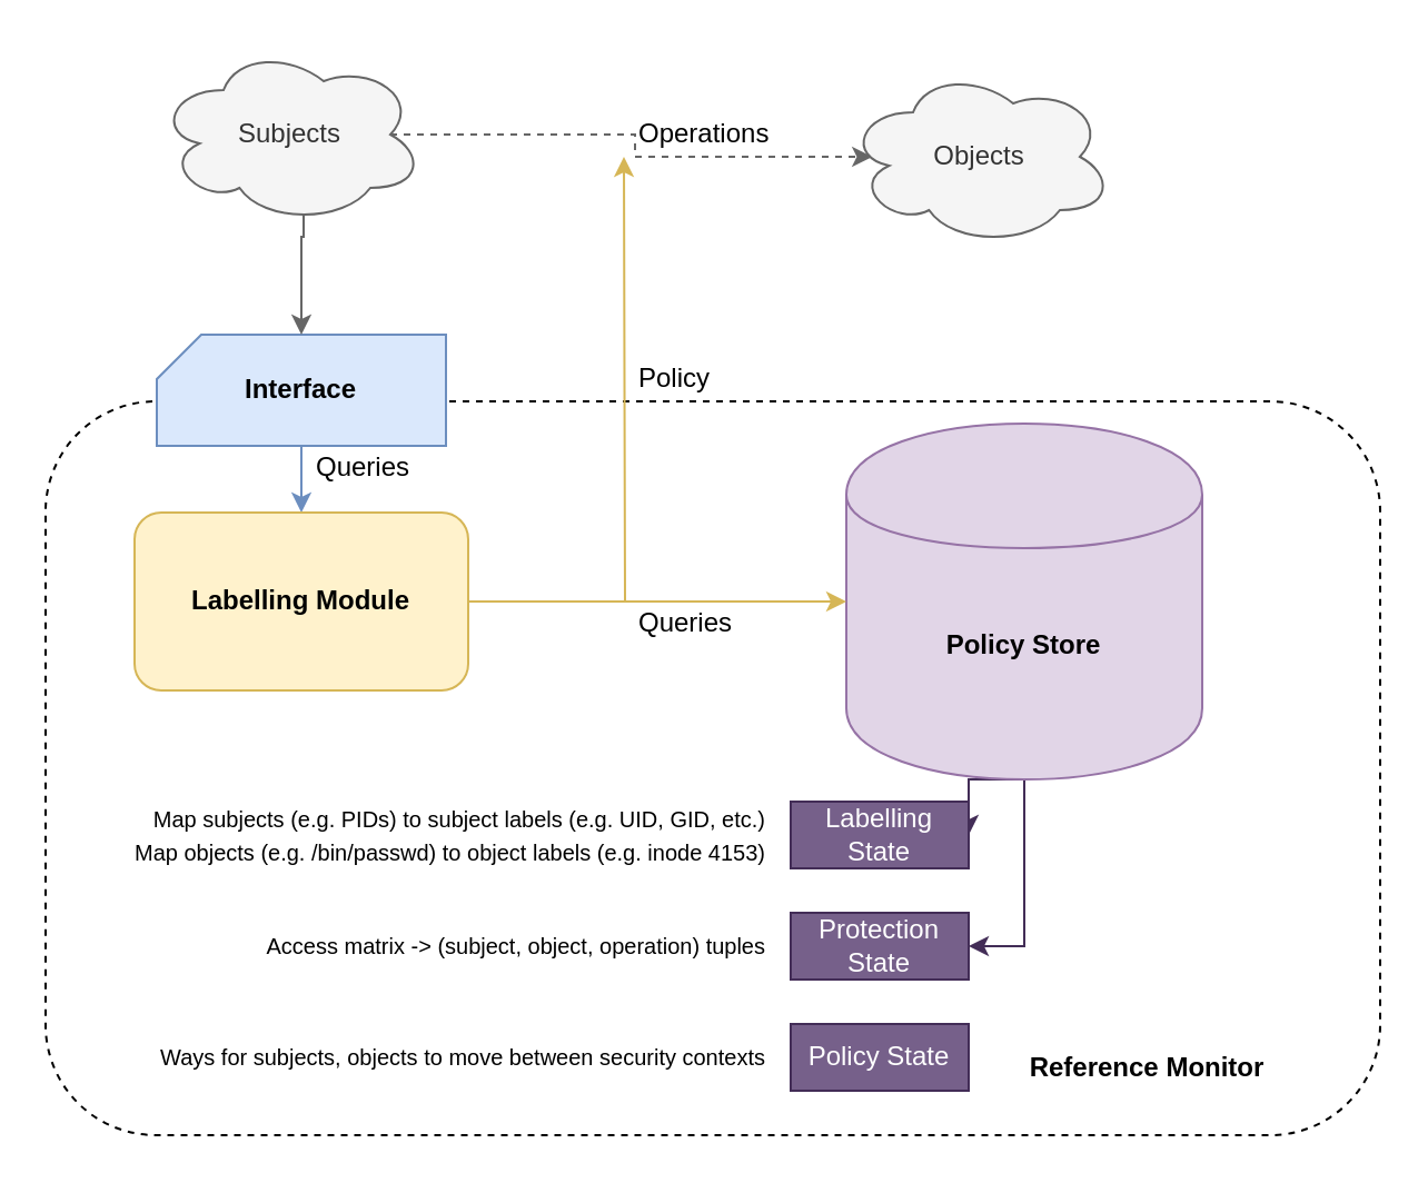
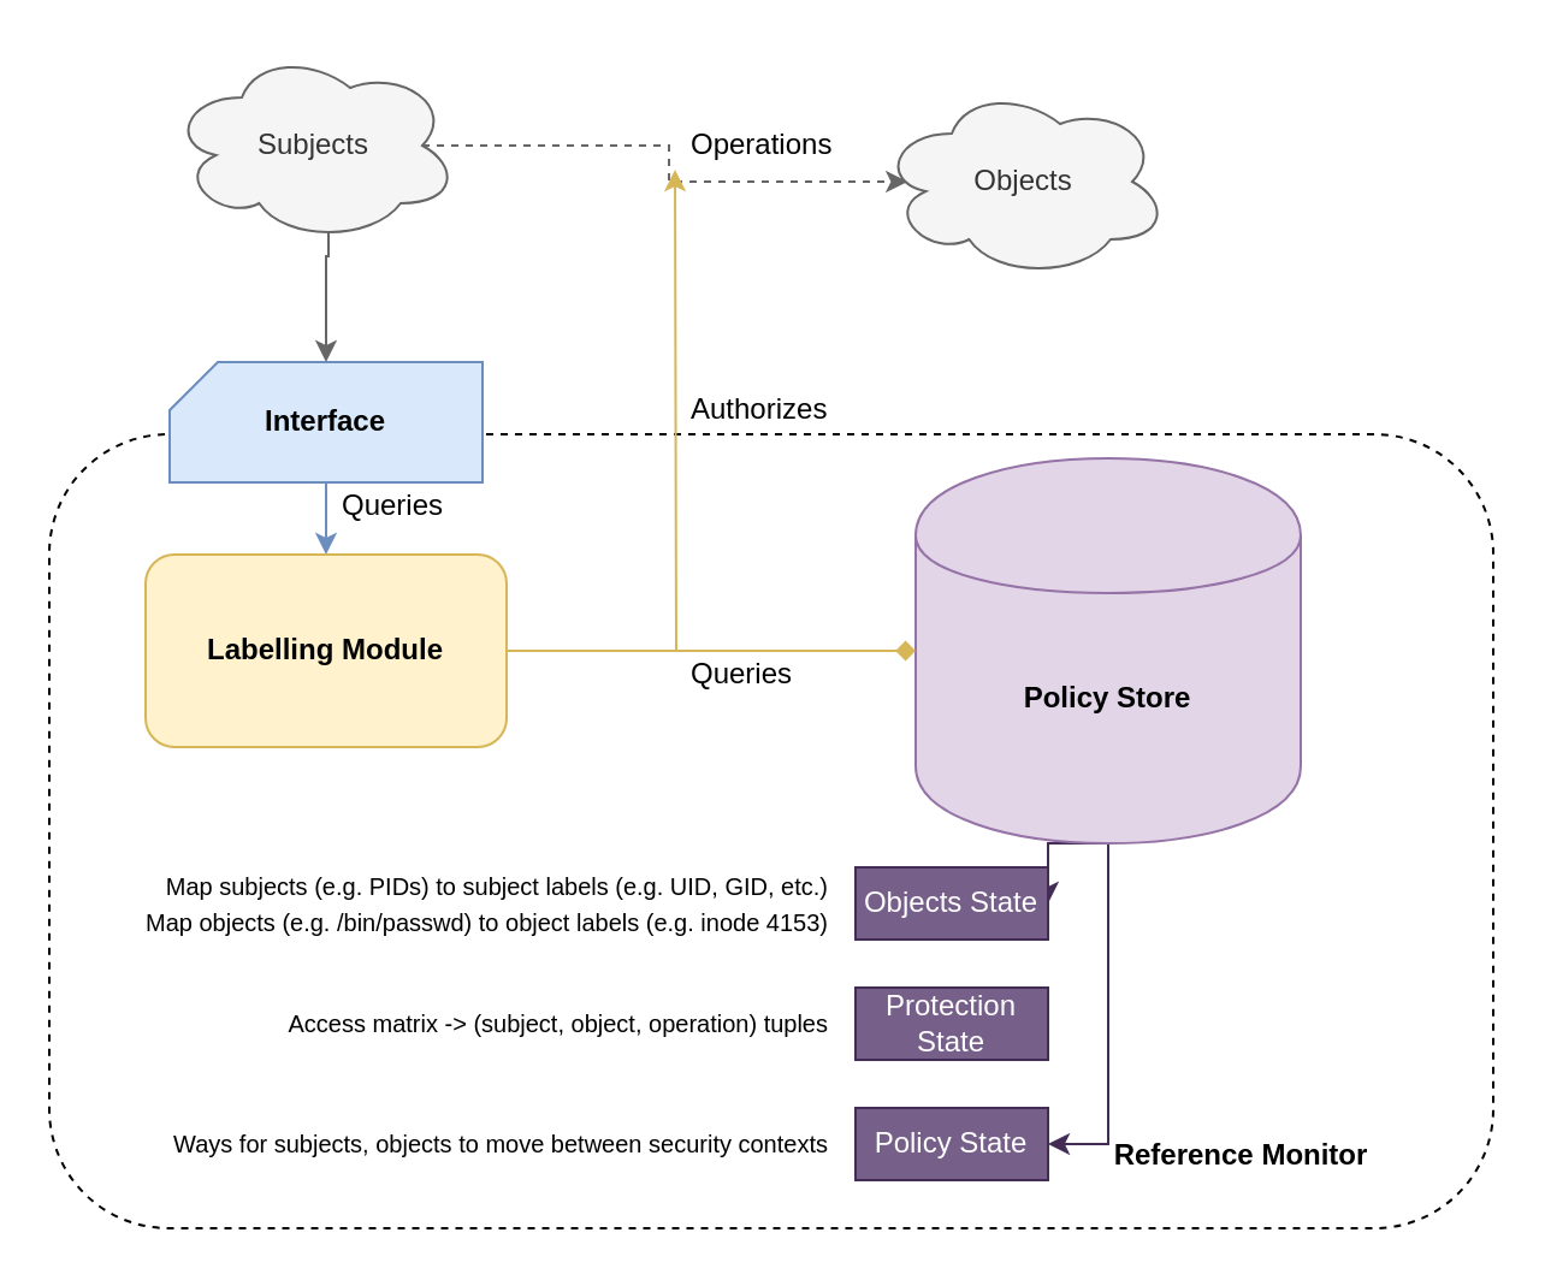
  <mxCell id="0" />
  <mxCell id="1" parent="0" />
  <mxCell id="2" value="" style="rounded=1;whiteSpace=wrap;html=1;dashed=1;fillColor=none;" vertex="1" parent="1"><mxGeometry x="20" y="180" width="600" height="330" as="geometry" /></mxCell>
  <mxCell id="3" style="edgeStyle=orthogonalEdgeStyle;rounded=0;orthogonalLoop=1;jettySize=auto;html=1;exitX=0.5;exitY=1;exitDx=0;exitDy=0;entryX=1;entryY=0.5;entryDx=0;entryDy=0;fillColor=#76608a;strokeColor=#432D57;" edge="1" parent="1" source="6" target="8"><mxGeometry relative="1" as="geometry" /></mxCell>
- <mxCell id="4" style="edgeStyle=orthogonalEdgeStyle;rounded=0;orthogonalLoop=1;jettySize=auto;html=1;exitX=0.5;exitY=1;exitDx=0;exitDy=0;entryX=1;entryY=0.5;entryDx=0;entryDy=0;fillColor=#76608a;strokeColor=#432D57;" edge="1" parent="1" source="6" target="9"><mxGeometry relative="1" as="geometry" /></mxCell>
+ <mxCell id="5" style="edgeStyle=orthogonalEdgeStyle;rounded=0;orthogonalLoop=1;jettySize=auto;html=1;exitX=0.5;exitY=1;exitDx=0;exitDy=0;entryX=1;entryY=0.5;entryDx=0;entryDy=0;fillColor=#76608a;strokeColor=#432D57;" edge="1" parent="1" source="6" target="10"><mxGeometry relative="1" as="geometry" /></mxCell>
  <mxCell id="6" value="&lt;b&gt;Policy Store&lt;/b&gt;" style="shape=cylinder;whiteSpace=wrap;html=1;boundedLbl=1;backgroundOutline=1;fillColor=#e1d5e7;strokeColor=#9673a6;" vertex="1" parent="1"><mxGeometry x="380" y="190" width="160" height="160" as="geometry" /></mxCell>
  <mxCell id="7" value="&lt;b&gt;Reference Monitor&lt;/b&gt;" style="text;html=1;align=center;verticalAlign=middle;resizable=0;points=[];autosize=1;" vertex="1" parent="1"><mxGeometry x="455" y="470" width="120" height="20" as="geometry" /></mxCell>
- <mxCell id="8" value="Labelling State" style="rounded=0;whiteSpace=wrap;html=1;fillColor=#76608a;strokeColor=#432D57;fontColor=#ffffff;" vertex="1" parent="1"><mxGeometry x="355" y="360" width="80" height="30" as="geometry" /></mxCell>
+ <mxCell id="8" value="Objects State" style="rounded=0;whiteSpace=wrap;html=1;fillColor=#76608a;strokeColor=#432D57;fontColor=#ffffff;" vertex="1" parent="1"><mxGeometry x="355" y="360" width="80" height="30" as="geometry" /></mxCell>
  <mxCell id="9" value="Protection State" style="rounded=0;whiteSpace=wrap;html=1;fillColor=#76608a;strokeColor=#432D57;fontColor=#ffffff;" vertex="1" parent="1"><mxGeometry x="355" y="410" width="80" height="30" as="geometry" /></mxCell>
  <mxCell id="10" value="Policy State" style="rounded=0;whiteSpace=wrap;html=1;fillColor=#76608a;strokeColor=#432D57;fontColor=#ffffff;" vertex="1" parent="1"><mxGeometry x="355" y="460" width="80" height="30" as="geometry" /></mxCell>
  <mxCell id="11" style="edgeStyle=orthogonalEdgeStyle;rounded=0;orthogonalLoop=1;jettySize=auto;html=1;exitX=0.5;exitY=1;exitDx=0;exitDy=0;exitPerimeter=0;entryX=0.5;entryY=0;entryDx=0;entryDy=0;fillColor=#dae8fc;strokeColor=#6c8ebf;" edge="1" parent="1" source="12" target="21"><mxGeometry relative="1" as="geometry" /></mxCell>
  <mxCell id="12" value="Interface" style="shape=card;whiteSpace=wrap;html=1;fillColor=#dae8fc;fontStyle=1;size=20;strokeColor=#6c8ebf;" vertex="1" parent="1"><mxGeometry x="70" y="150" width="130" height="50" as="geometry" /></mxCell>
  <mxCell id="13" style="edgeStyle=orthogonalEdgeStyle;rounded=0;orthogonalLoop=1;jettySize=auto;html=1;exitX=0.55;exitY=0.95;exitDx=0;exitDy=0;exitPerimeter=0;entryX=0.5;entryY=0;entryDx=0;entryDy=0;entryPerimeter=0;fillColor=#f5f5f5;strokeColor=#666666;" edge="1" parent="1" source="15" target="12"><mxGeometry relative="1" as="geometry"><Array as="points"><mxPoint x="135" y="106" /></Array></mxGeometry></mxCell>
  <mxCell id="14" style="edgeStyle=orthogonalEdgeStyle;rounded=0;orthogonalLoop=1;jettySize=auto;html=1;exitX=0.875;exitY=0.5;exitDx=0;exitDy=0;exitPerimeter=0;entryX=0.097;entryY=0.5;entryDx=0;entryDy=0;entryPerimeter=0;dashed=1;fillColor=#f5f5f5;strokeColor=#666666;" edge="1" parent="1" source="15" target="16"><mxGeometry relative="1" as="geometry" /></mxCell>
  <mxCell id="15" value="Subjects" style="ellipse;shape=cloud;whiteSpace=wrap;html=1;fillColor=#f5f5f5;strokeColor=#666666;fontColor=#333333;" vertex="1" parent="1"><mxGeometry x="70" y="20" width="120" height="80" as="geometry" /></mxCell>
- <mxCell id="16" value="Objects" style="ellipse;shape=cloud;whiteSpace=wrap;html=1;fillColor=#f5f5f5;strokeColor=#666666;fontColor=#333333;" vertex="1" parent="1"><mxGeometry x="380" y="30" width="120" height="80" as="geometry" /></mxCell>
+ <mxCell id="16" value="Objects" style="ellipse;shape=cloud;whiteSpace=wrap;html=1;fillColor=#f5f5f5;strokeColor=#666666;fontColor=#333333;" vertex="1" parent="1"><mxGeometry x="365" y="35" width="120" height="80" as="geometry" /></mxCell>
  <mxCell id="17" value="Operations" style="text;html=1;align=left;verticalAlign=middle;resizable=0;points=[];autosize=1;" vertex="1" parent="1"><mxGeometry x="285" y="50" width="70" height="20" as="geometry" /></mxCell>
- <mxCell id="18" value="Policy" style="text;html=1;align=left;verticalAlign=middle;resizable=0;points=[];autosize=1;" vertex="1" parent="1"><mxGeometry x="285" y="160" width="70" height="20" as="geometry" /></mxCell>
+ <mxCell id="18" value="Authorizes" style="text;html=1;align=left;verticalAlign=middle;resizable=0;points=[];autosize=1;" vertex="1" parent="1"><mxGeometry x="285" y="160" width="70" height="20" as="geometry" /></mxCell>
  <mxCell id="19" style="edgeStyle=orthogonalEdgeStyle;rounded=0;orthogonalLoop=1;jettySize=auto;html=1;exitX=1;exitY=0.5;exitDx=0;exitDy=0;fillColor=#fff2cc;strokeColor=#d6b656;" edge="1" parent="1" source="21"><mxGeometry relative="1" as="geometry"><mxPoint x="280" y="70" as="targetPoint" /></mxGeometry></mxCell>
- <mxCell id="20" style="edgeStyle=orthogonalEdgeStyle;rounded=0;orthogonalLoop=1;jettySize=auto;html=1;exitX=1;exitY=0.5;exitDx=0;exitDy=0;entryX=0;entryY=0.5;entryDx=0;entryDy=0;fillColor=#fff2cc;strokeColor=#d6b656;" edge="1" parent="1" source="21" target="6"><mxGeometry relative="1" as="geometry" /></mxCell>
+ <mxCell id="20" style="edgeStyle=orthogonalEdgeStyle;rounded=0;orthogonalLoop=1;jettySize=auto;html=1;exitX=1;exitY=0.5;exitDx=0;exitDy=0;entryX=0;entryY=0.5;entryDx=0;entryDy=0;fillColor=#fff2cc;strokeColor=#d6b656;endArrow=diamond;" edge="1" parent="1" source="21" target="6"><mxGeometry relative="1" as="geometry" /></mxCell>
  <mxCell id="21" value="Labelling Module" style="rounded=1;whiteSpace=wrap;html=1;fillColor=#fff2cc;strokeColor=#d6b656;fontStyle=1" vertex="1" parent="1"><mxGeometry x="60" y="230" width="150" height="80" as="geometry" /></mxCell>
  <mxCell id="22" value="Queries" style="text;html=1;align=left;verticalAlign=middle;resizable=0;points=[];autosize=1;" vertex="1" parent="1"><mxGeometry x="140" y="200" width="60" height="20" as="geometry" /></mxCell>
  <mxCell id="23" value="Queries" style="text;html=1;align=left;verticalAlign=middle;resizable=0;points=[];autosize=1;" vertex="1" parent="1"><mxGeometry x="285" y="270" width="60" height="20" as="geometry" /></mxCell>
  <mxCell id="24" value="&lt;font style=&quot;font-size: 10px&quot;&gt;Map subjects (e.g. PIDs) to subject labels (e.g. UID, GID, etc.)&lt;br&gt;&lt;span&gt;Map objects (e.g. /bin/passwd) to object labels (e.g. inode 4153)&lt;/span&gt;&lt;br&gt;&lt;/font&gt;" style="text;html=1;align=right;verticalAlign=middle;resizable=0;points=[];autosize=1;" vertex="1" parent="1"><mxGeometry x="45" y="355" width="300" height="40" as="geometry" /></mxCell>
  <mxCell id="25" value="&lt;font style=&quot;font-size: 10px&quot;&gt;Access matrix -&amp;gt; (subject, object, operation) tuples&lt;/font&gt;" style="text;html=1;align=right;verticalAlign=middle;resizable=0;points=[];autosize=1;" vertex="1" parent="1"><mxGeometry x="105" y="415" width="240" height="20" as="geometry" /></mxCell>
  <mxCell id="26" value="&lt;div style=&quot;font-size: 10px&quot;&gt;Ways for subjects, objects to move between&amp;nbsp;&lt;span&gt;security contexts&lt;/span&gt;&lt;/div&gt;" style="text;html=1;align=right;verticalAlign=middle;resizable=0;points=[];autosize=1;fontSize=10;" vertex="1" parent="1"><mxGeometry x="55" y="465" width="290" height="20" as="geometry" /></mxCell>
